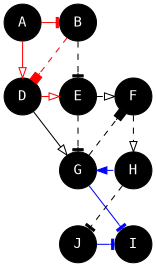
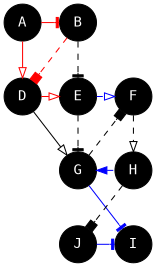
  digraph {
    fontname="DejaVu Sans Mono"
    node [fillcolor=black fontcolor=white fontname="DejaVu Sans Mono" shape=circle style=filled]
    edge [arrowhead=tee fontname="DejaVu Sans Mono" style=dashed]
    A
    B
    D
    E
    F
    G
    H
    I
    J
    subgraph sub_1 {
      rank=same
      A
      B
    }
    subgraph sub_2 {
      rank=same
      D
      E
      F
    }
    subgraph sub_3 {
      rank=same
      G
      H
    }
    subgraph sub_4 {
      rank=same
      I
      J
    }
    A -> B [color=red style=solid]
    A -> D [arrowhead=onormal color=red style=solid]
    B -> D [arrowhead=box color=red]
    B -> E
    D -> E [arrowhead=onormal color=red style=solid]
    D -> G [arrowhead=onormal style=solid]
-   E -> F [arrowhead=onormal]
+   E -> F [arrowhead=onormal color=blue]
    E -> G
    F -> H [arrowhead=onormal]
    G -> F [arrowhead=box dir=forward]
    G -> H [color=blue dir=back arrowhead=""]
    G -> I [color=blue dir=forward style=solid]
-   H -> J [dir=forward]
+   H -> J [arrowhead=box dir=forward]
    J -> I [color=blue dir=forward style=solid]
  }
